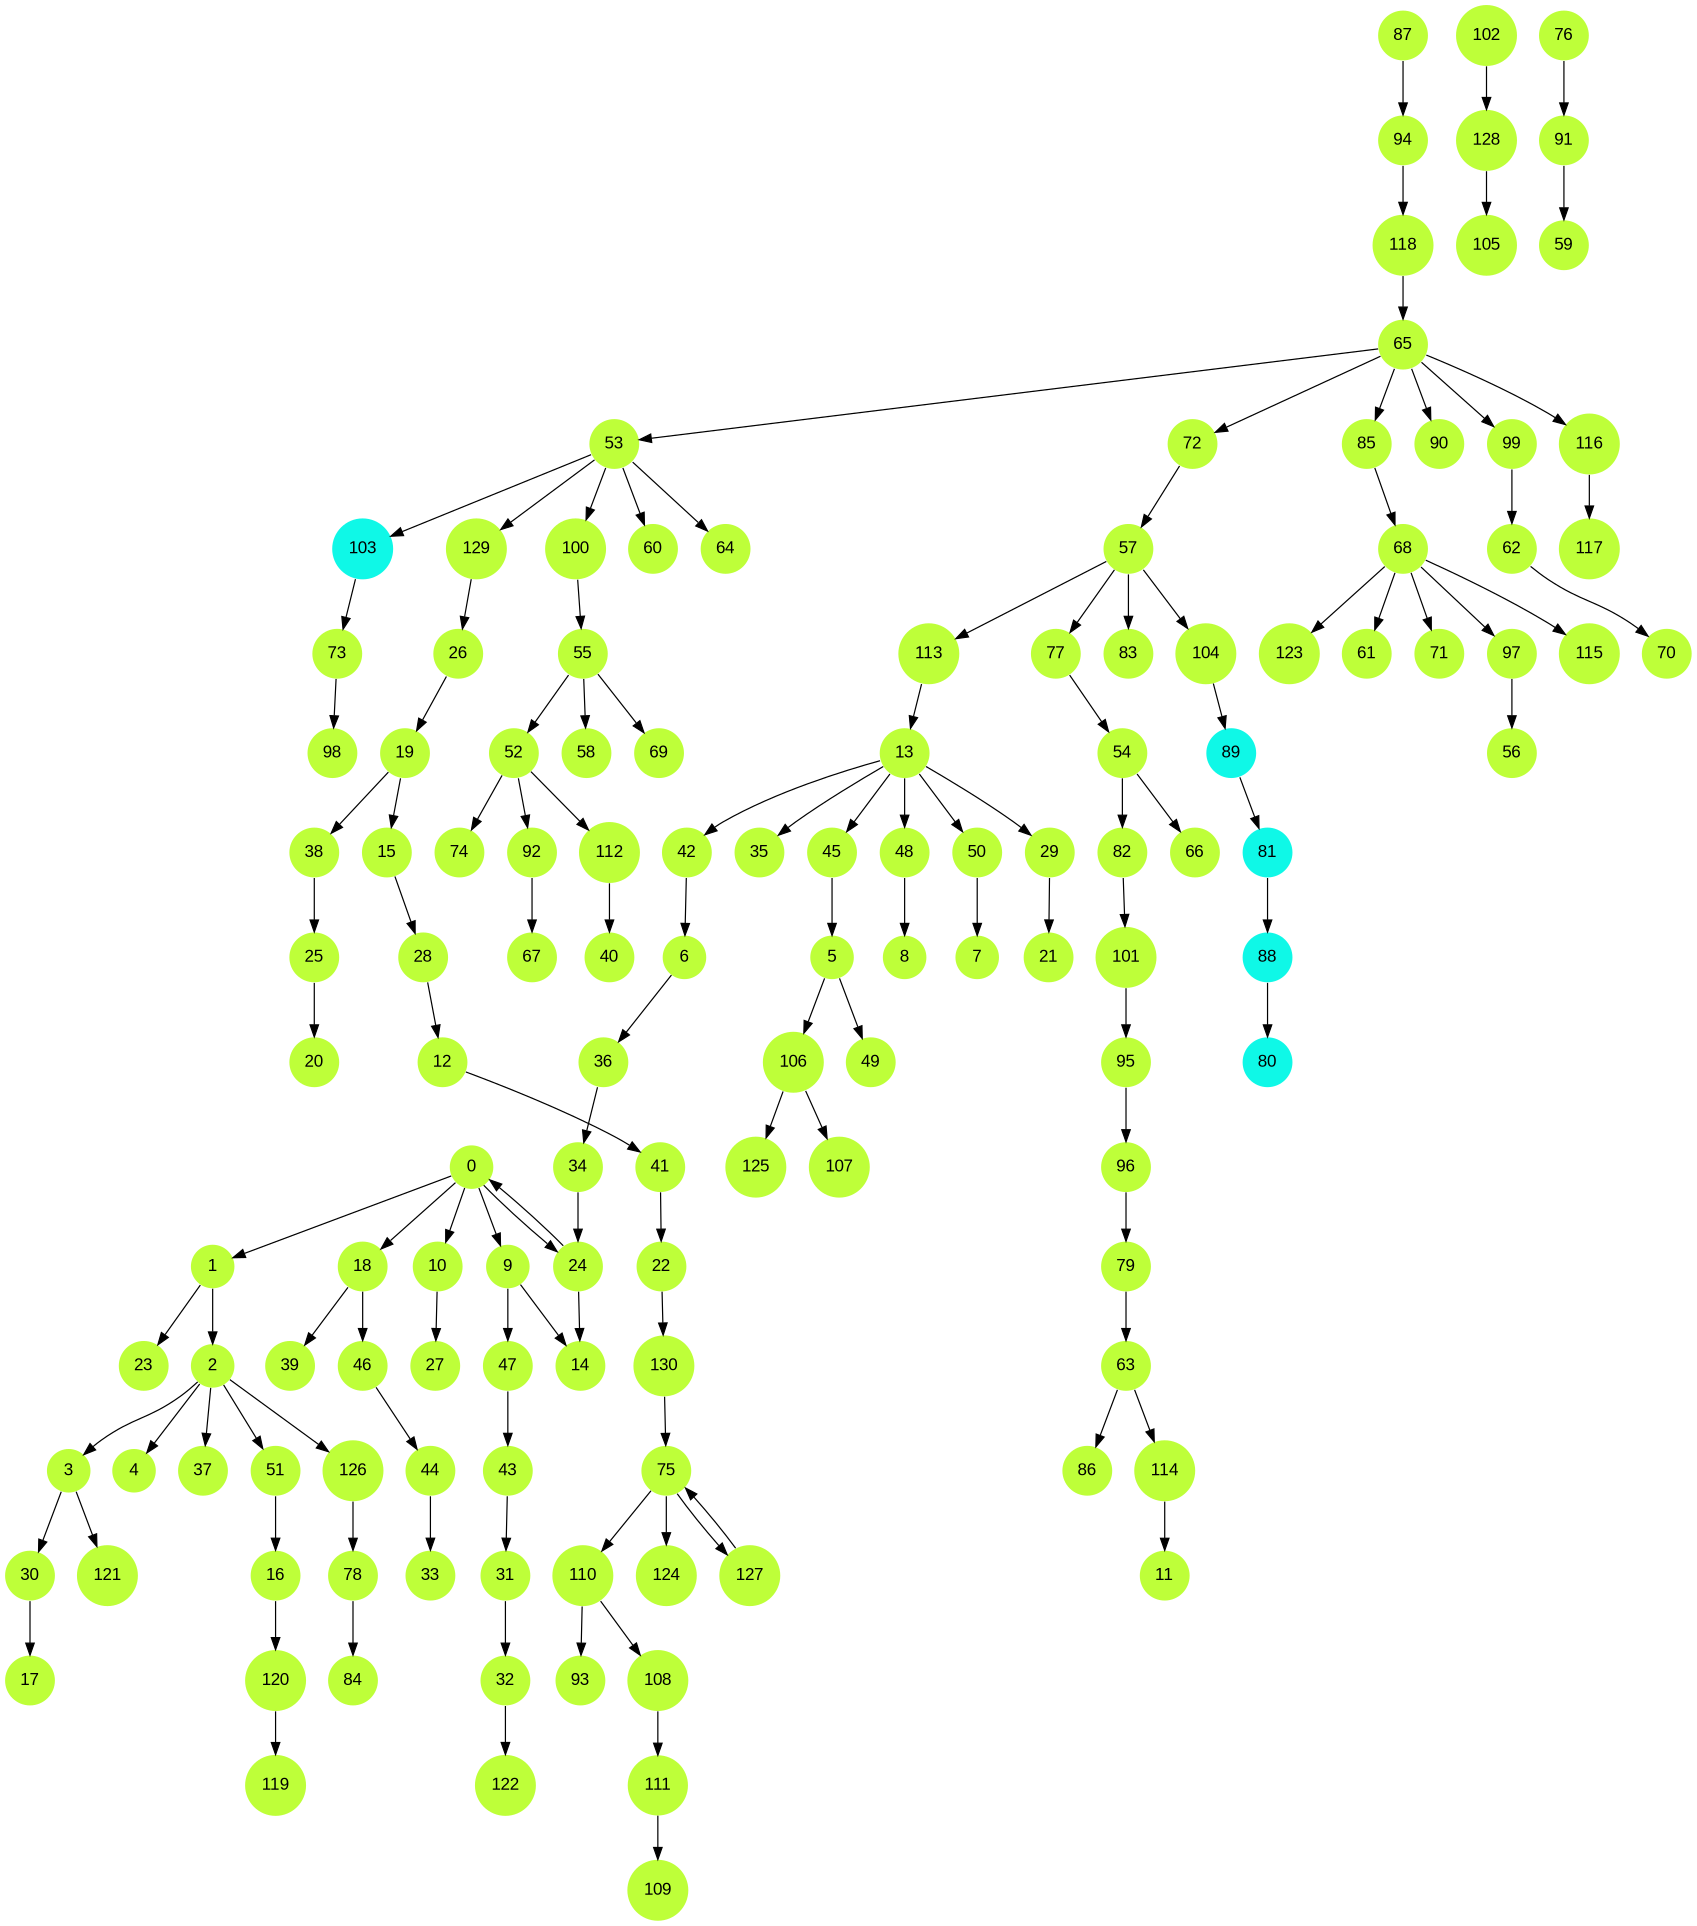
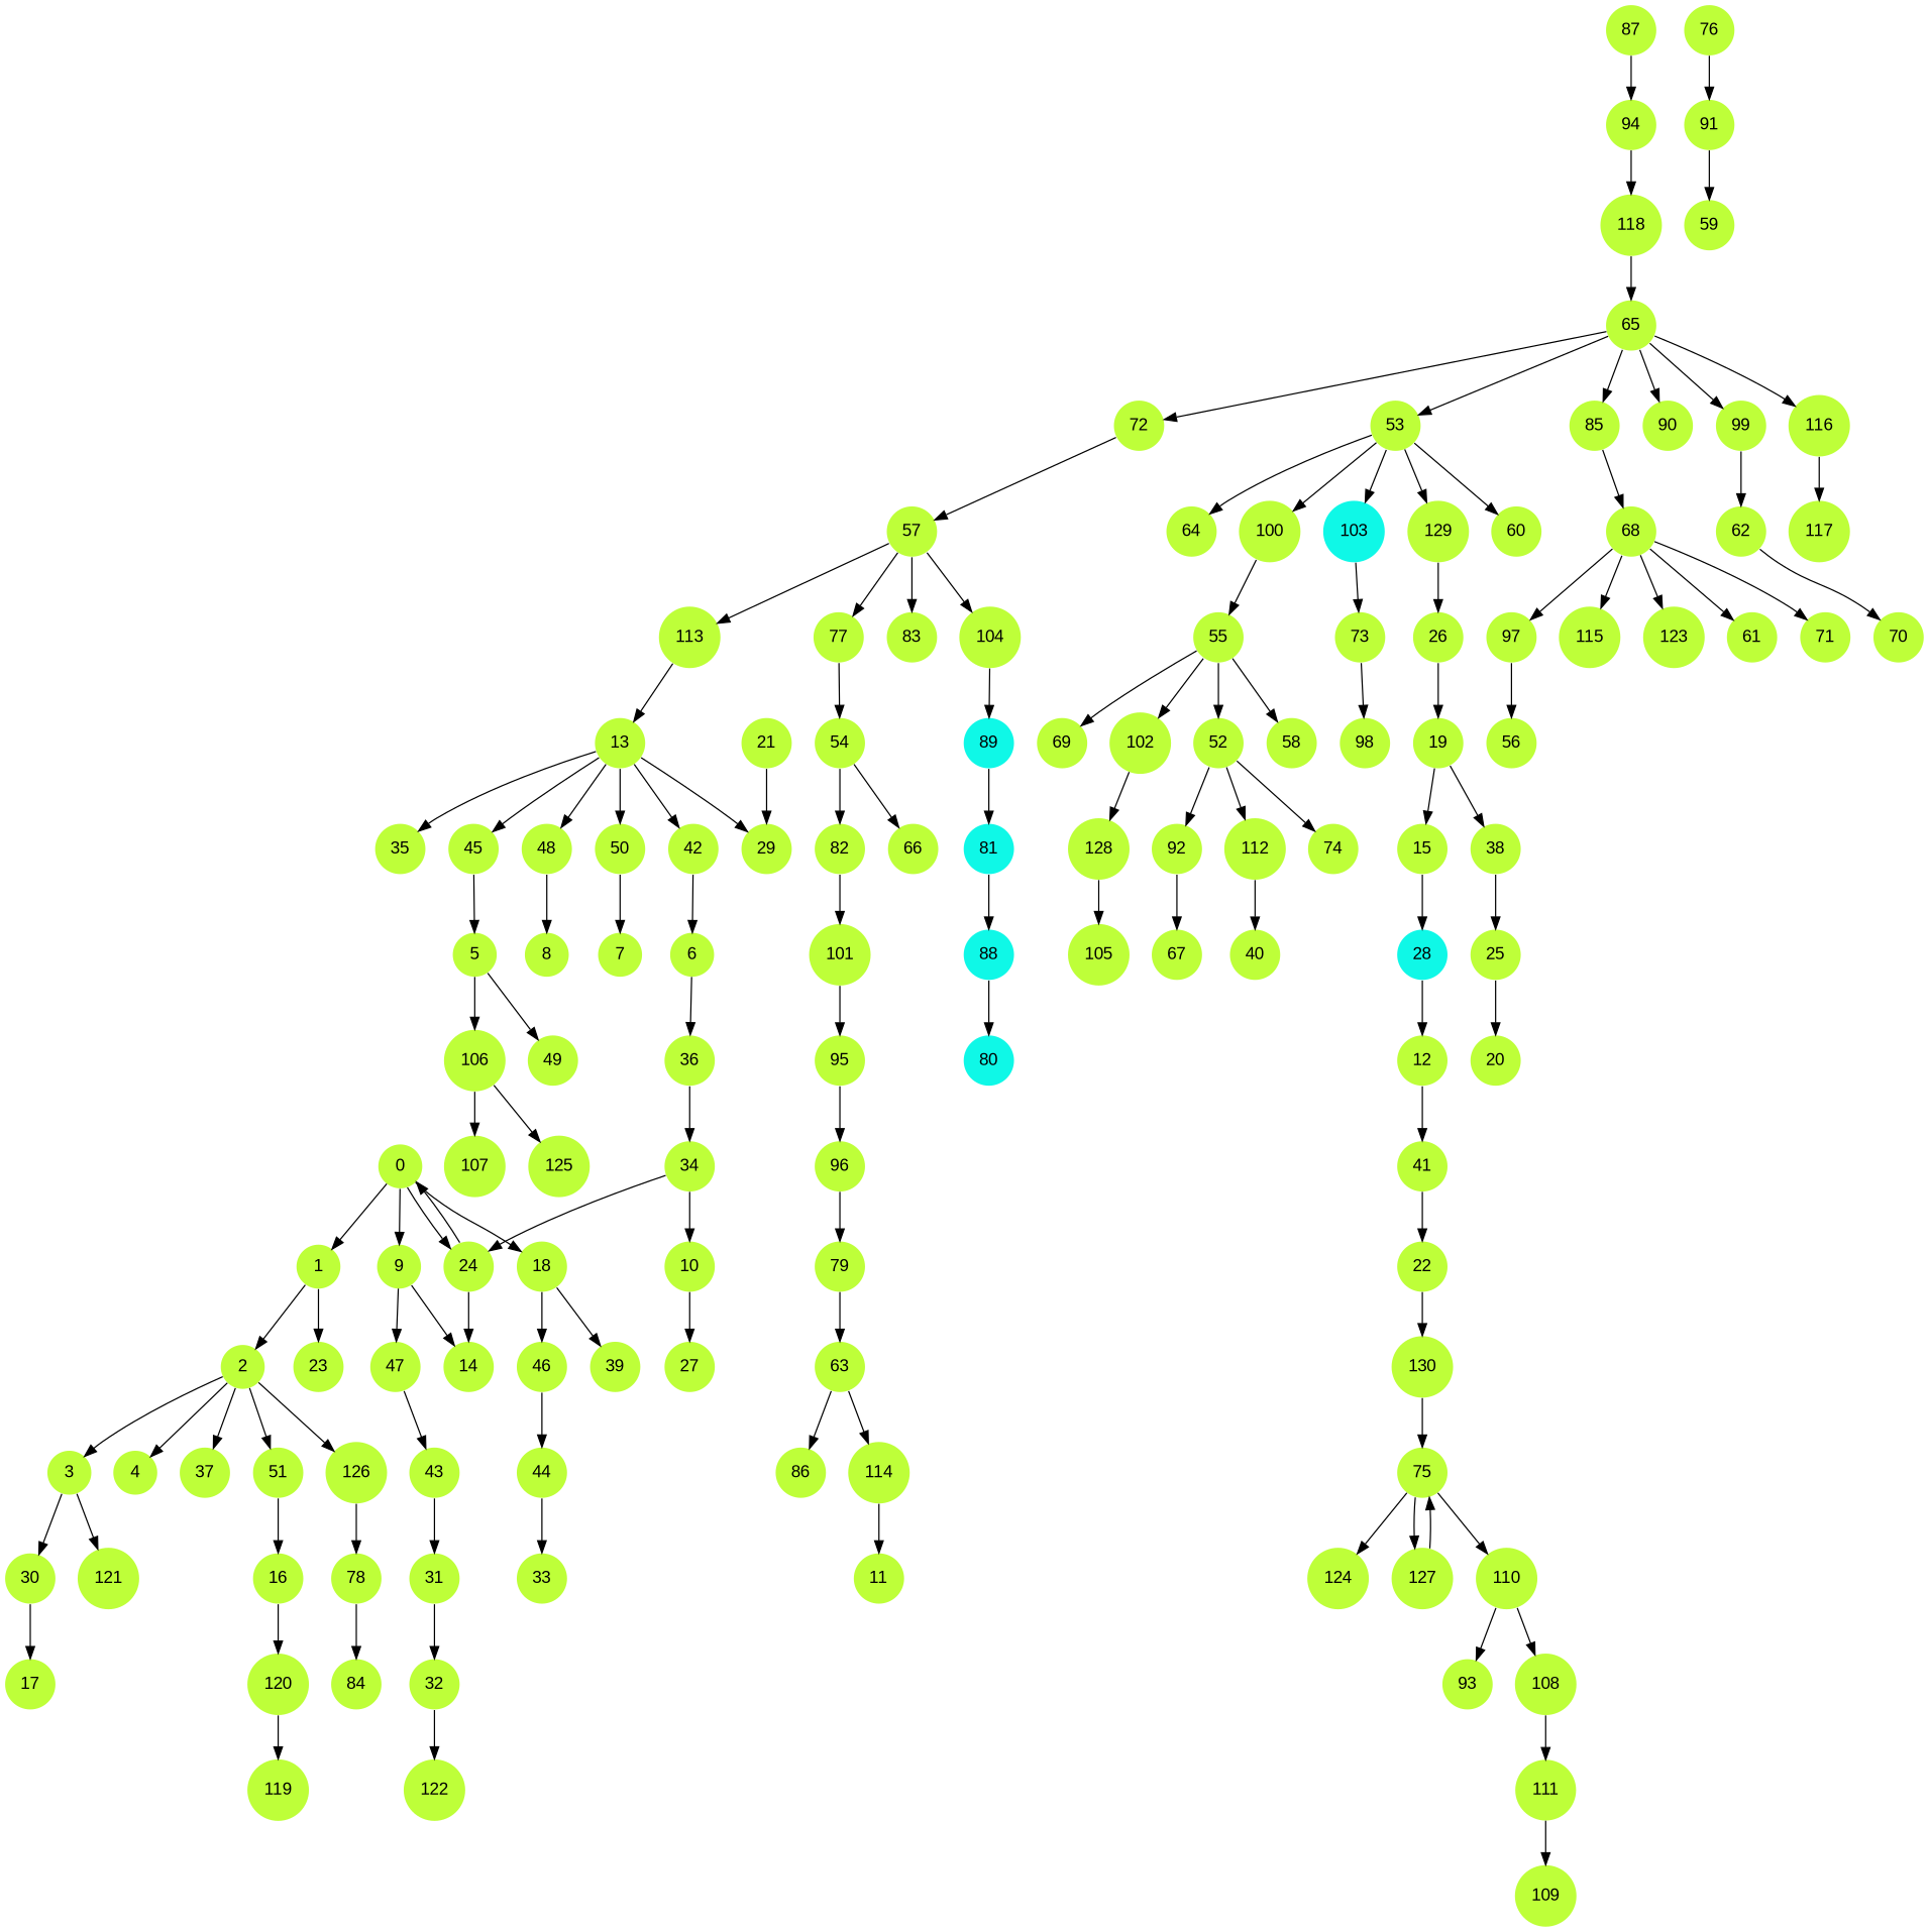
  digraph {
    fontname="Liberation Sans"
    node [fillcolor="#beff39" fontname="Liberation Sans" penwidth=0 shape=circle style=filled]
    edge [fontname="Liberation Sans"]
    0
    1
    9
    10
    18
    24
    2
    23
    14
    47
    27
    39
    46
    3
    4
    37
    51
    126
    30
    121
    16
    78
    17
    5
    49
    106
    107
    125
    6
    36
    34
    43
    12
    41
    22
    13
    29
    35
    42
    45
    48
    50
    21
    8
    7
    15
-   28
+   28 [fillcolor="#0ff8e7"]
    120
    119
    44
    19
    38
    25
    130
    75
    20
    26
    31
    32
    122
    33
    52
    74
    92
    112
    67
    40
    53
    60
    64
    100
    103 [fillcolor="#0ff8e7"]
    129
    55
    73
    54
    66
    82
    101
    58
    69
    102
    76
    91
    128
    57
    77
    83
    104
    113
    89 [fillcolor="#0ff8e7"]
    62
    70
    63
    86
    114
    11
    65
    72
    85
    90
    99
    116
    68
    117
    61
    71
    97
    115
    123
    56
    98
    110
    124
    127
    93
    108
    59
    84
    79
    80 [fillcolor="#0ff8e7"]
    81 [fillcolor="#0ff8e7"]
    88 [fillcolor="#0ff8e7"]
    95
    87
    94
    118
    96
    105
    111
    109
    0 -> 1
    0 -> 9
-   0 -> 10
+   34 -> 10
    0 -> 18
    0 -> 24
    1 -> 2
    1 -> 23
    9 -> 14
    9 -> 47
    10 -> 27
    18 -> 39
    18 -> 46
    24 -> 0
    24 -> 14
    2 -> 3
    2 -> 4
    2 -> 37
    2 -> 51
    2 -> 126
    47 -> 43
    46 -> 44
    3 -> 30
    3 -> 121
    51 -> 16
    126 -> 78
    30 -> 17
    16 -> 120
    78 -> 84
    5 -> 49
    5 -> 106
    106 -> 107
    106 -> 125
    6 -> 36
    36 -> 34
    34 -> 24
    43 -> 31
    12 -> 41
    41 -> 22
    22 -> 130
    13 -> 29
    13 -> 35
    13 -> 42
    13 -> 45
    13 -> 48
    13 -> 50
-   29 -> 21
+   21 -> 29
    42 -> 6
    45 -> 5
    48 -> 8
    50 -> 7
    15 -> 28
    28 -> 12
    120 -> 119
    44 -> 33
    19 -> 15
    19 -> 38
    38 -> 25
    25 -> 20
    130 -> 75
    75 -> 110
    75 -> 124
    75 -> 127
    26 -> 19
    31 -> 32
    32 -> 122
    52 -> 74
    52 -> 92
    52 -> 112
    92 -> 67
    112 -> 40
    53 -> 60
    53 -> 64
    53 -> 100
    53 -> 103
    53 -> 129
    100 -> 55
    103 -> 73
    129 -> 26
    55 -> 52
    55 -> 58
    55 -> 69
+   55 -> 102
    73 -> 98
    54 -> 66
    54 -> 82
    82 -> 101
    101 -> 95
    102 -> 128
    76 -> 91
    91 -> 59
    128 -> 105
    57 -> 77
    57 -> 83
    57 -> 104
    57 -> 113
    77 -> 54
    104 -> 89
    113 -> 13
    89 -> 81
    62 -> 70
    63 -> 86
    63 -> 114
    114 -> 11
    65 -> 53
    65 -> 72
    65 -> 85
    65 -> 90
    65 -> 99
    65 -> 116
    72 -> 57
    85 -> 68
    99 -> 62
    116 -> 117
    68 -> 61
    68 -> 71
    68 -> 97
    68 -> 115
    68 -> 123
    97 -> 56
    110 -> 93
    110 -> 108
    127 -> 75
    108 -> 111
    79 -> 63
    81 -> 88
    88 -> 80
    95 -> 96
    87 -> 94
    94 -> 118
    118 -> 65
    96 -> 79
    111 -> 109
  }
